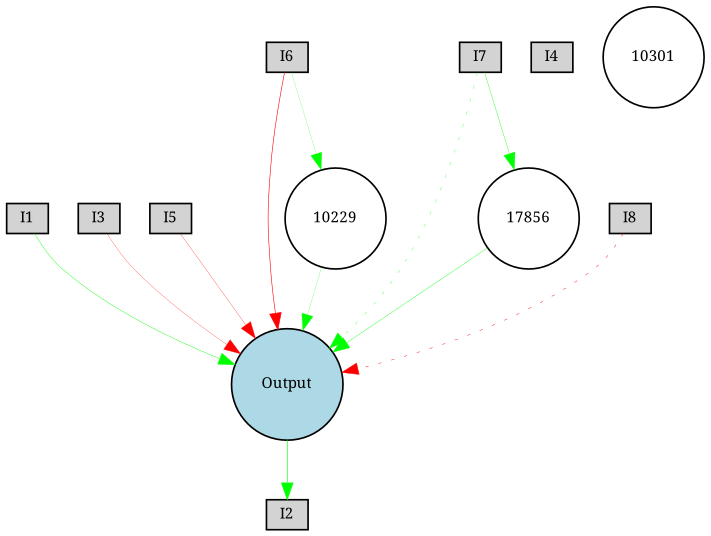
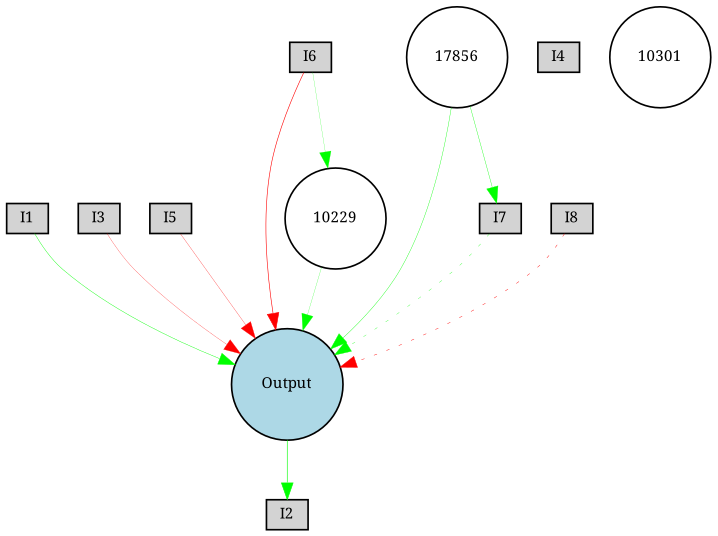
  digraph {
    fontname="Noto Serif"
    node [fillcolor=lightgray fontname="Noto Serif" fontsize=9 shape=box style=filled]
    edge [color=green fontname="Noto Serif" style=solid]
    I1 [height=0.2 width=0.2]
    Output [fillcolor=lightblue height=0.2 shape=circle width=0.2]
    I2 [height=0.2 width=0.2]
    I3 [height=0.2 width=0.2]
    I4 [height=0.2 width=0.2]
    I5 [height=0.2 width=0.2]
    I6 [height=0.2 width=0.2]
    10229 [fillcolor=white height=0.2 shape=circle width=0.2]
    I7 [height=0.2 width=0.2]
    17856 [fillcolor=white height=0.2 shape=circle width=0.2]
    I8 [height=0.2 width=0.2]
    10301 [fillcolor=white height=0.2 shape=circle width=0.2]
    I1 -> Output [penwidth=0.24175373815985976]
    Output -> I2 [penwidth=0.37269209443585316]
    I3 -> Output [color=red penwidth=0.1481064642108596]
    I5 -> Output [color=red penwidth=0.16087014809851186]
    I6 -> Output [color=red penwidth=0.3545863741626136]
    I6 -> 10229 [penwidth=0.12409661706102566]
    10229 -> Output [penwidth=0.13369224501715465]
    I7 -> Output [penwidth=0.18580506195828927 style=dotted]
-   I7 -> 17856 [penwidth=0.21358670190690354]
+   17856 -> I7 [penwidth=0.21358670190690354]
    17856 -> Output [penwidth=0.22041602877799596]
    I8 -> Output [color=red penwidth=0.2513518847702141 style=dotted]
  }
